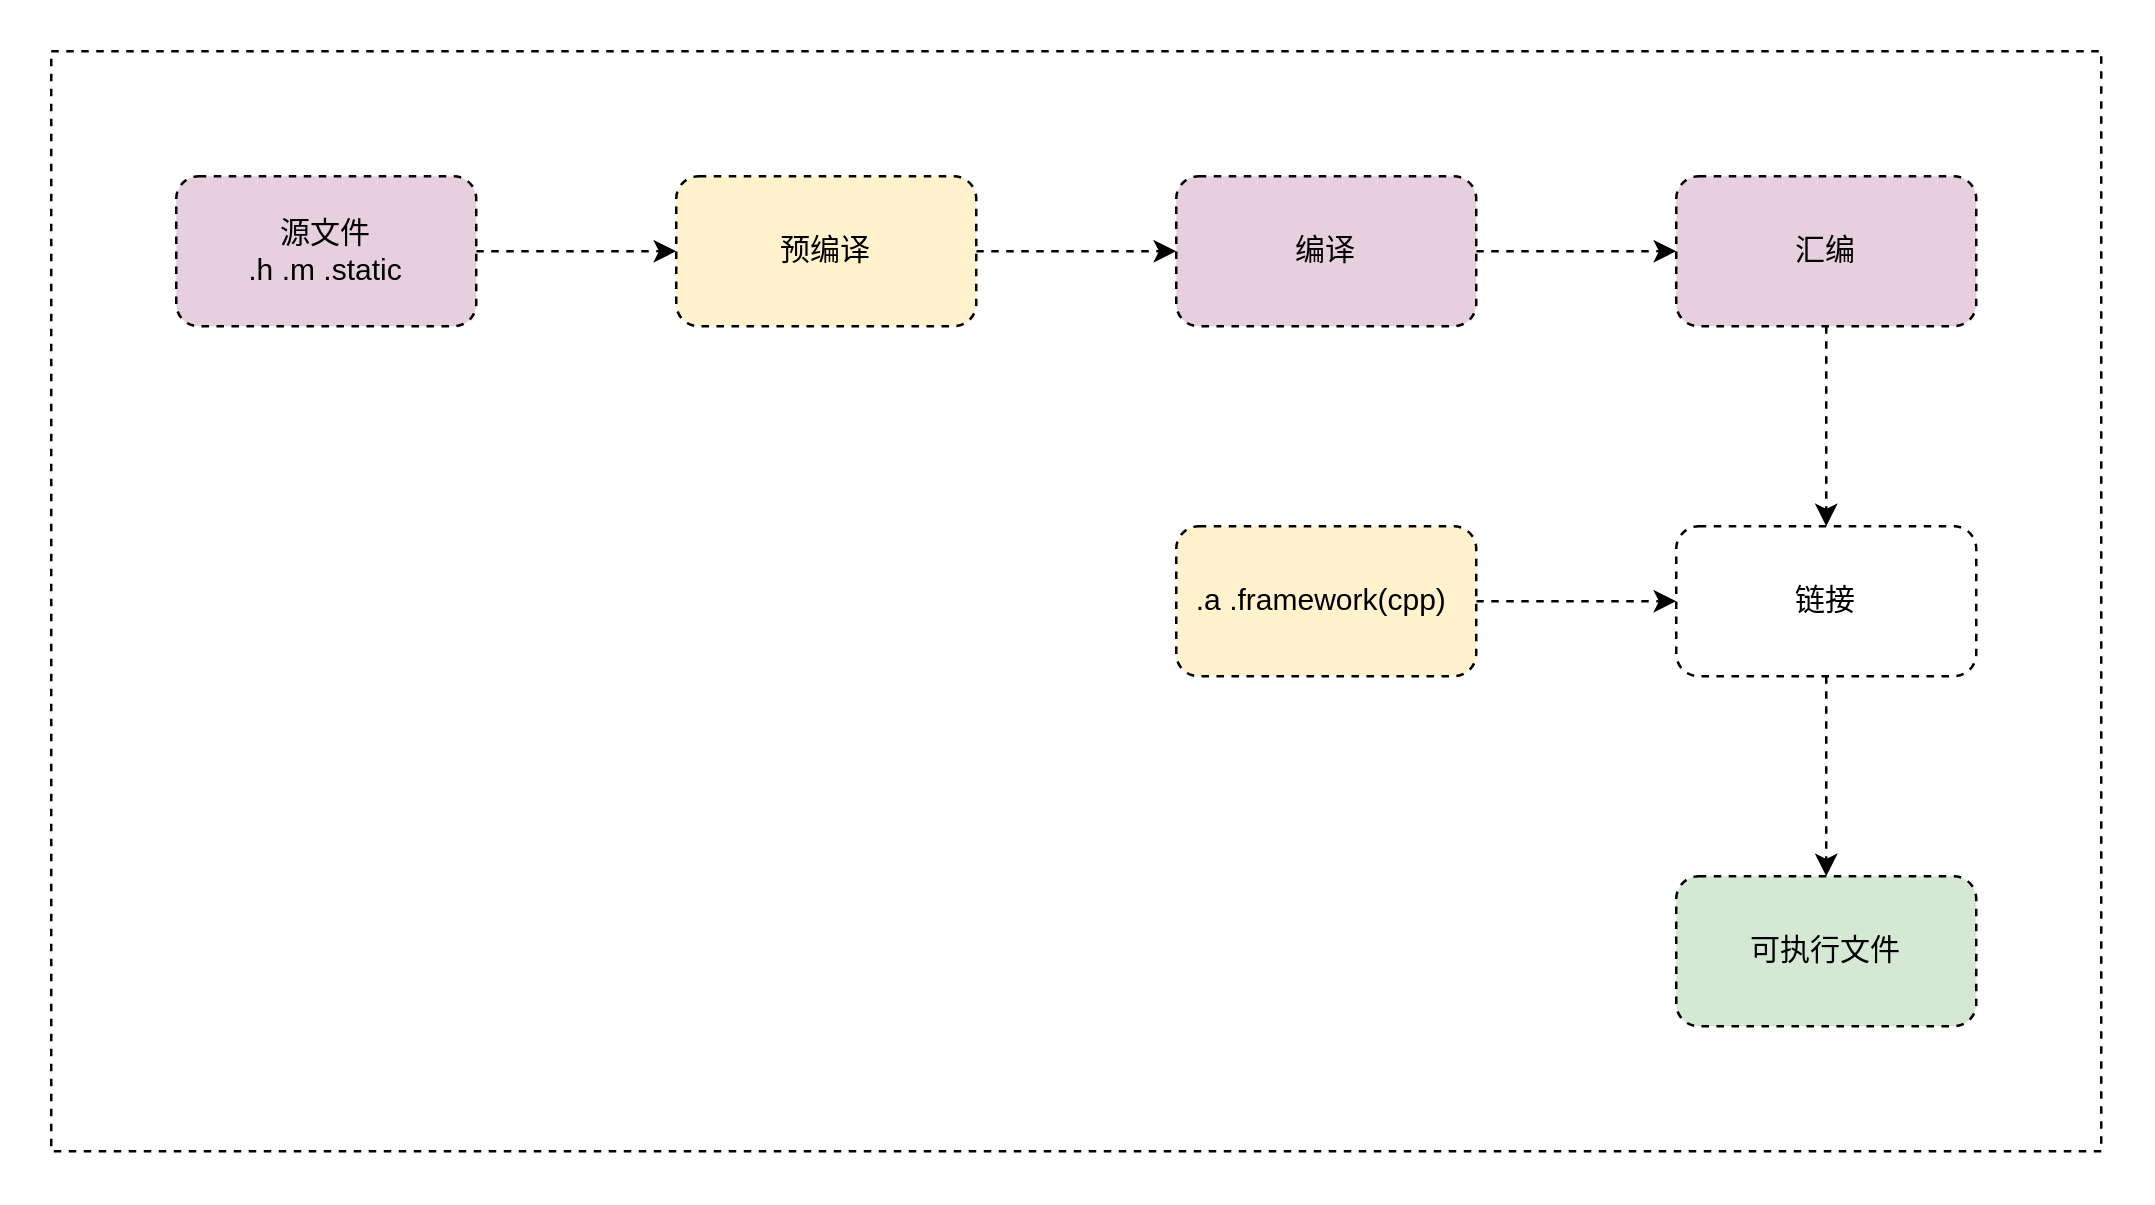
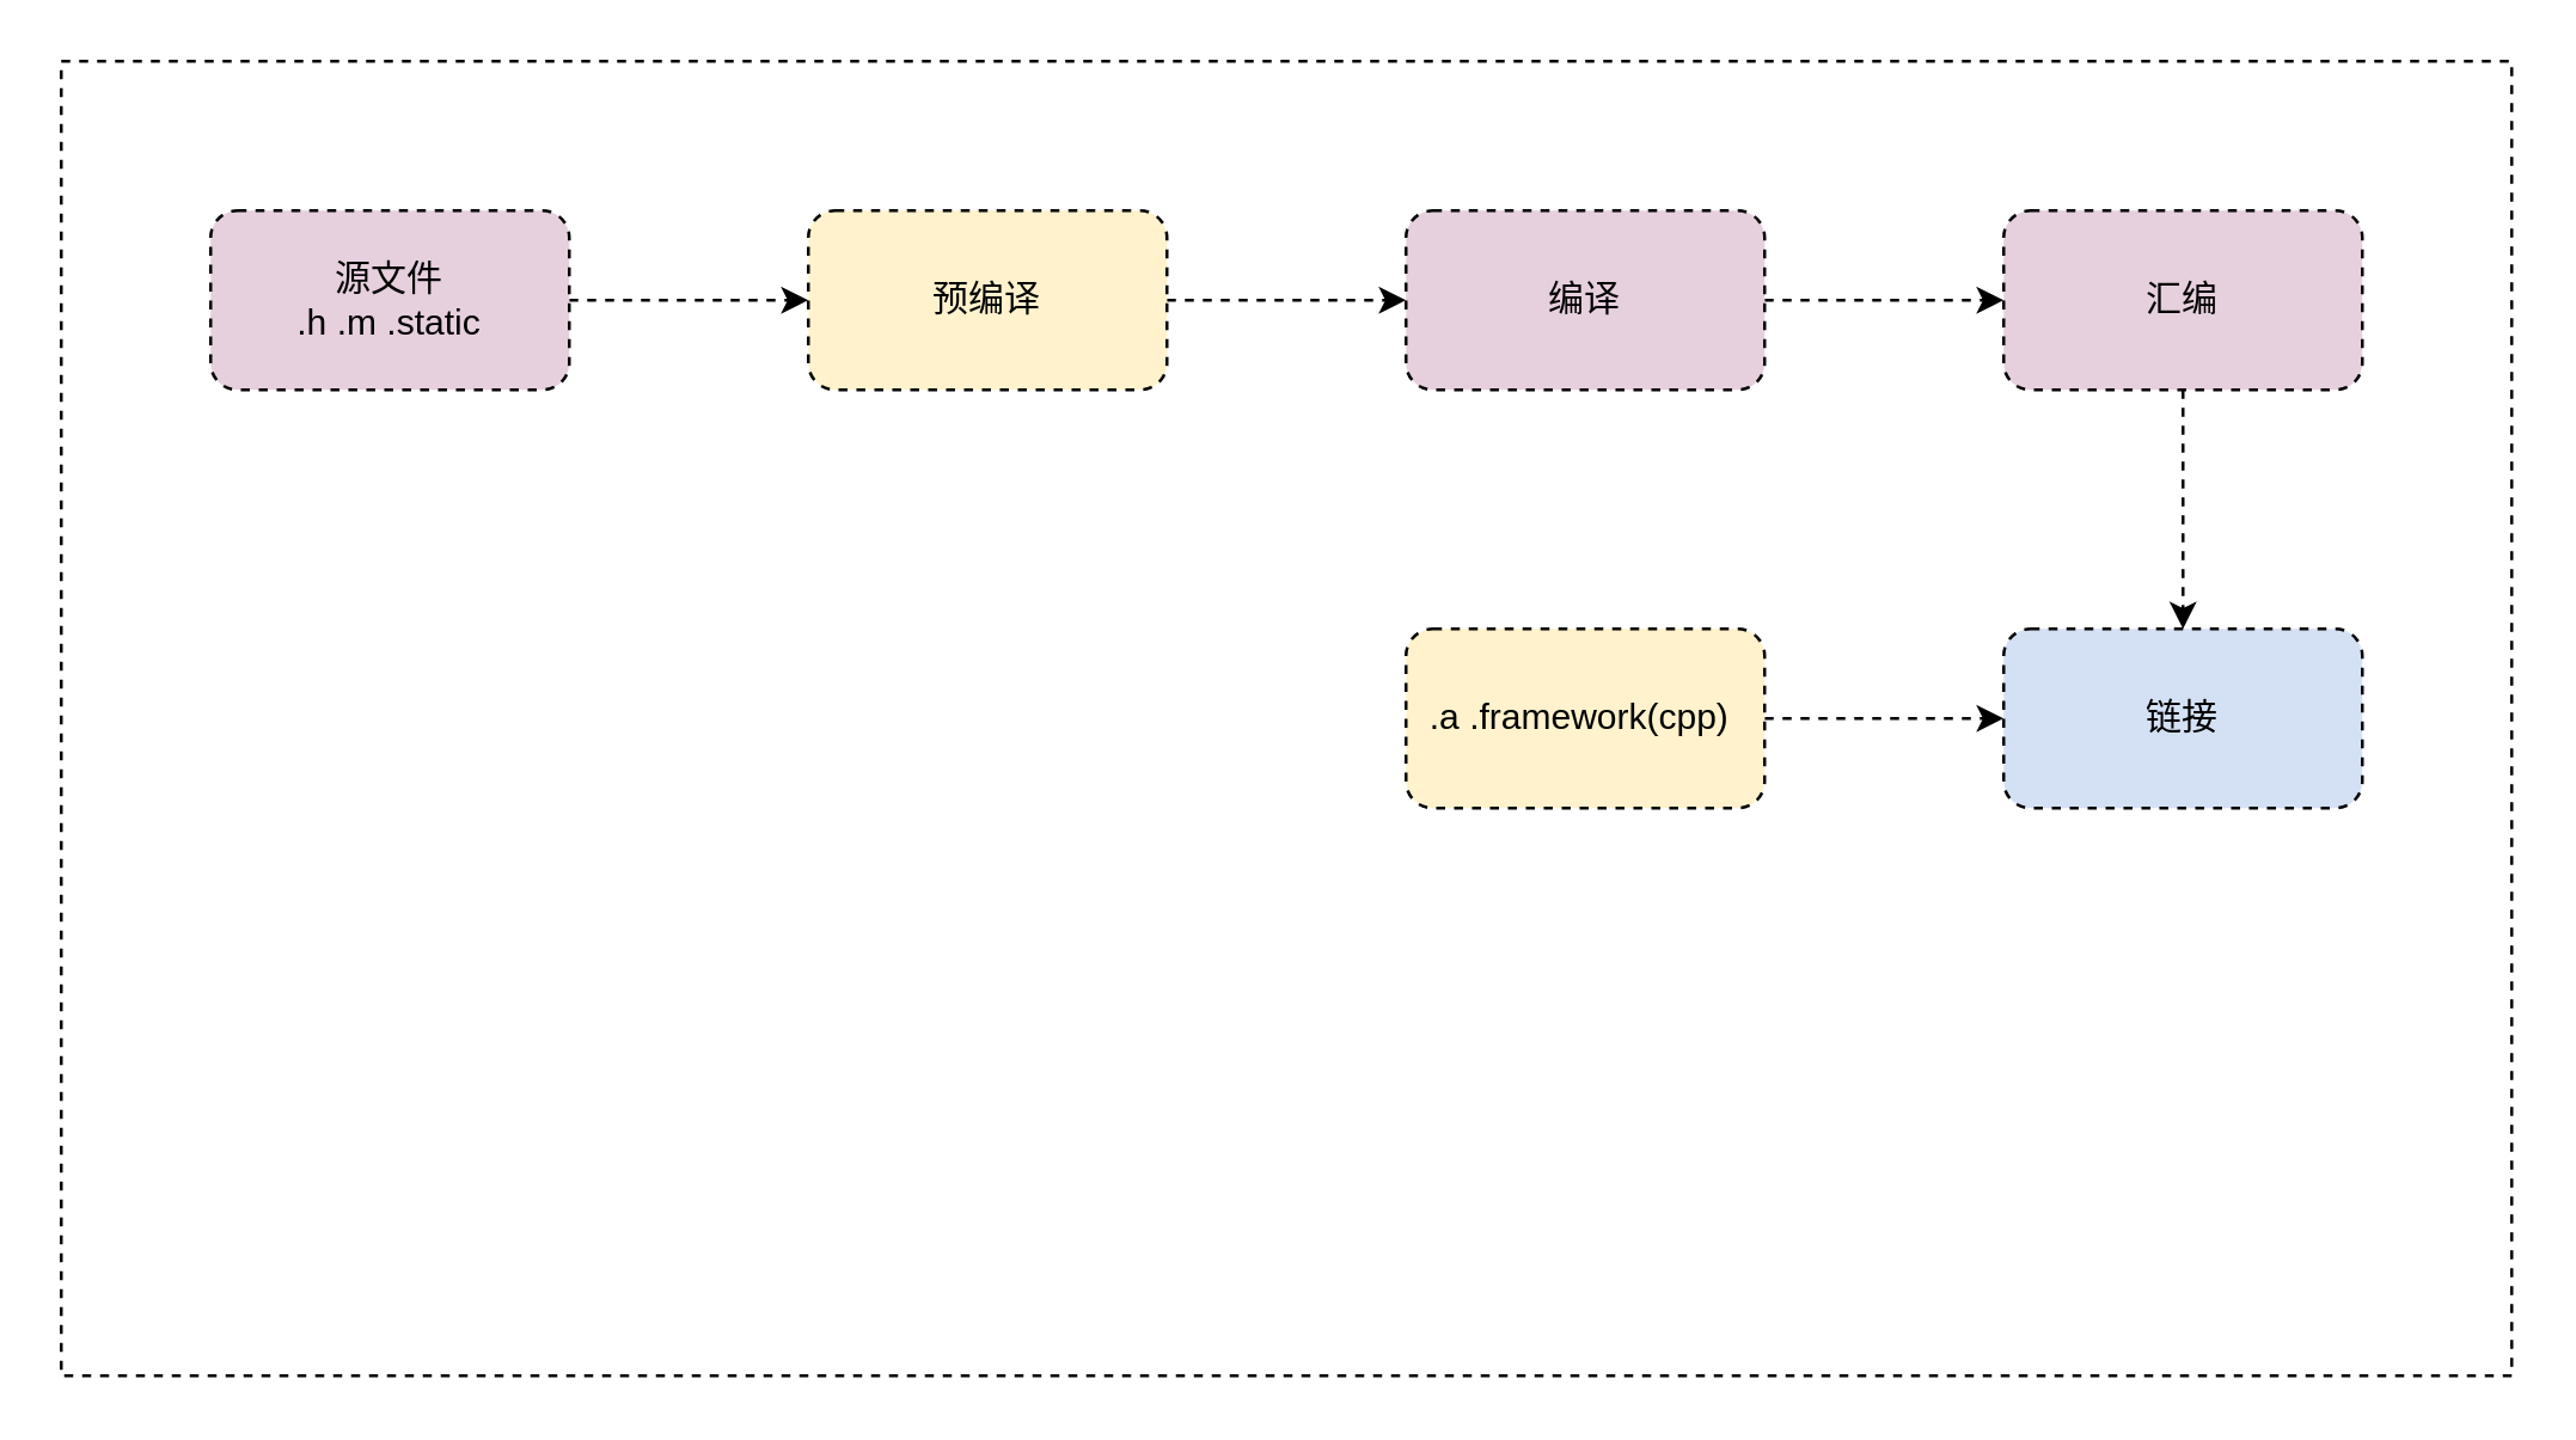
  <mxCell id="0" />
  <mxCell id="1" parent="0" />
  <mxCell id="2" value="" style="rounded=0;whiteSpace=wrap;html=1;fillColor=#FFFFFF;dashed=1;" parent="1" vertex="1"><mxGeometry x="20" y="20" width="820" height="440" as="geometry" /></mxCell>
  <mxCell id="3" value="" style="edgeStyle=orthogonalEdgeStyle;rounded=0;orthogonalLoop=1;jettySize=auto;html=1;dashed=1;" parent="1" source="4" target="6" edge="1"><mxGeometry relative="1" as="geometry" /></mxCell>
  <mxCell id="4" value="源文件&lt;br&gt;.h .m .static" style="rounded=1;whiteSpace=wrap;html=1;fillColor=#E6D0DE;dashed=1;" parent="1" vertex="1"><mxGeometry x="70" y="70" width="120" height="60" as="geometry" /></mxCell>
  <mxCell id="5" value="" style="edgeStyle=orthogonalEdgeStyle;rounded=0;orthogonalLoop=1;jettySize=auto;html=1;dashed=1;" parent="1" source="6" target="8" edge="1"><mxGeometry relative="1" as="geometry" /></mxCell>
  <mxCell id="6" value="预编译" style="whiteSpace=wrap;html=1;rounded=1;fillColor=#fff2cc;dashed=1;" parent="1" vertex="1"><mxGeometry x="270" y="70" width="120" height="60" as="geometry" /></mxCell>
  <mxCell id="7" value="" style="edgeStyle=orthogonalEdgeStyle;rounded=0;orthogonalLoop=1;jettySize=auto;html=1;dashed=1;" parent="1" source="8" target="10" edge="1"><mxGeometry relative="1" as="geometry" /></mxCell>
  <mxCell id="8" value="编译" style="whiteSpace=wrap;html=1;rounded=1;fillColor=#E6D0DE;dashed=1;" parent="1" vertex="1"><mxGeometry x="470" y="70" width="120" height="60" as="geometry" /></mxCell>
  <mxCell id="9" value="" style="edgeStyle=orthogonalEdgeStyle;rounded=0;orthogonalLoop=1;jettySize=auto;html=1;dashed=1;" parent="1" source="10" target="12" edge="1"><mxGeometry relative="1" as="geometry" /></mxCell>
  <mxCell id="10" value="汇编" style="whiteSpace=wrap;html=1;rounded=1;fillColor=#E6D0DE;dashed=1;" parent="1" vertex="1"><mxGeometry x="670" y="70" width="120" height="60" as="geometry" /></mxCell>
- <mxCell id="11" value="" style="edgeStyle=orthogonalEdgeStyle;rounded=0;orthogonalLoop=1;jettySize=auto;html=1;dashed=1;" parent="1" source="12" target="15" edge="1"><mxGeometry relative="1" as="geometry" /></mxCell>
- <mxCell id="12" value="链接" style="whiteSpace=wrap;html=1;rounded=1;fillColor=#ffffff;dashed=1;" parent="1" vertex="1"><mxGeometry x="670" y="210" width="120" height="60" as="geometry" /></mxCell>
+ <mxCell id="12" value="链接" style="whiteSpace=wrap;html=1;rounded=1;fillColor=#D4E1F5;dashed=1;" parent="1" vertex="1"><mxGeometry x="670" y="210" width="120" height="60" as="geometry" /></mxCell>
  <mxCell id="13" style="edgeStyle=orthogonalEdgeStyle;rounded=0;orthogonalLoop=1;jettySize=auto;html=1;exitX=1;exitY=0.5;exitDx=0;exitDy=0;dashed=1;" parent="1" source="14" target="12" edge="1"><mxGeometry relative="1" as="geometry" /></mxCell>
  <mxCell id="14" value=".a .framework(cpp)&amp;nbsp;" style="whiteSpace=wrap;html=1;rounded=1;fillColor=#FFF2CC;dashed=1;" parent="1" vertex="1"><mxGeometry x="470" y="210" width="120" height="60" as="geometry" /></mxCell>
- <mxCell id="15" value="可执行文件" style="whiteSpace=wrap;html=1;rounded=1;fillColor=#D5E8D4;dashed=1;" parent="1" vertex="1"><mxGeometry x="670" y="350" width="120" height="60" as="geometry" /></mxCell>
